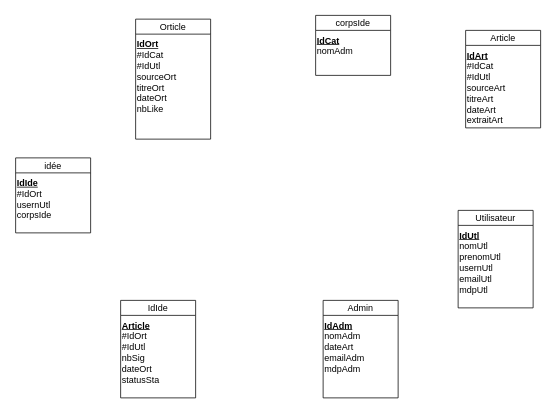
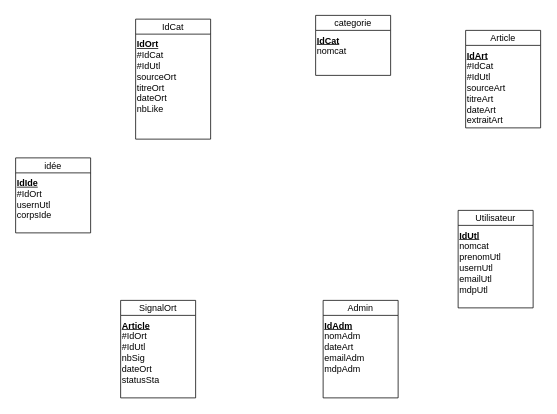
  <mxCell id="0" />
  <mxCell id="1" parent="0" />
  <mxCell id="2" value="Utilisateur" style="swimlane;fontStyle=0;childLayout=stackLayout;horizontal=1;startSize=20;fillColor=#ffffff;horizontalStack=0;resizeParent=1;resizeParentMax=0;resizeLast=0;collapsible=0;marginBottom=0;swimlaneFillColor=#ffffff;verticalAlign=middle;labelPosition=center;verticalLabelPosition=middle;align=center;" vertex="1" parent="1"><mxGeometry x="610" y="280" width="100" height="130" as="geometry" /></mxCell>
- <mxCell id="3" value="&lt;b&gt;&lt;u&gt;IdUtl&lt;br&gt;&lt;/u&gt;&lt;/b&gt;nomUtl&lt;br&gt;prenomUtl&lt;br&gt;usernUtl&lt;br&gt;emailUtl&lt;br&gt;mdpUtl" style="text;html=1;strokeColor=none;fillColor=none;align=left;verticalAlign=top;whiteSpace=wrap;rounded=0;" vertex="1" parent="2"><mxGeometry y="20" width="100" height="110" as="geometry" /></mxCell>
+ <mxCell id="3" value="&lt;b&gt;&lt;u&gt;IdUtl&lt;br&gt;&lt;/u&gt;&lt;/b&gt;nomcat&lt;br&gt;prenomUtl&lt;br&gt;usernUtl&lt;br&gt;emailUtl&lt;br&gt;mdpUtl" style="text;html=1;strokeColor=none;fillColor=none;align=left;verticalAlign=top;whiteSpace=wrap;rounded=0;" vertex="1" parent="2"><mxGeometry y="20" width="100" height="110" as="geometry" /></mxCell>
  <mxCell id="4" value="Admin" style="swimlane;fontStyle=0;childLayout=stackLayout;horizontal=1;startSize=20;fillColor=#ffffff;horizontalStack=0;resizeParent=1;resizeParentMax=0;resizeLast=0;collapsible=0;marginBottom=0;swimlaneFillColor=#ffffff;verticalAlign=middle;labelPosition=center;verticalLabelPosition=middle;align=center;" vertex="1" parent="1"><mxGeometry x="430" y="400" width="100" height="130" as="geometry" /></mxCell>
  <mxCell id="5" value="&lt;b&gt;&lt;u&gt;IdAdm&lt;br&gt;&lt;/u&gt;&lt;/b&gt;nomAdm&lt;br&gt;dateArt&lt;br&gt;emailAdm&lt;br&gt;mdpAdm" style="text;html=1;strokeColor=none;fillColor=none;align=left;verticalAlign=top;whiteSpace=wrap;rounded=0;" vertex="1" parent="4"><mxGeometry y="20" width="100" height="110" as="geometry" /></mxCell>
- <mxCell id="6" value="Orticle" style="swimlane;fontStyle=0;childLayout=stackLayout;horizontal=1;startSize=20;fillColor=#ffffff;horizontalStack=0;resizeParent=1;resizeParentMax=0;resizeLast=0;collapsible=0;marginBottom=0;swimlaneFillColor=#ffffff;verticalAlign=middle;labelPosition=center;verticalLabelPosition=middle;align=center;" vertex="1" parent="1"><mxGeometry x="180" y="25" width="100" height="160" as="geometry" /></mxCell>
+ <mxCell id="6" value="IdCat" style="swimlane;fontStyle=0;childLayout=stackLayout;horizontal=1;startSize=20;fillColor=#ffffff;horizontalStack=0;resizeParent=1;resizeParentMax=0;resizeLast=0;collapsible=0;marginBottom=0;swimlaneFillColor=#ffffff;verticalAlign=middle;labelPosition=center;verticalLabelPosition=middle;align=center;" vertex="1" parent="1"><mxGeometry x="180" y="25" width="100" height="160" as="geometry" /></mxCell>
  <mxCell id="7" value="&lt;b&gt;&lt;u&gt;IdOrt&lt;br&gt;&lt;/u&gt;&lt;/b&gt;#IdCat&lt;br&gt;#IdUtl&lt;b&gt;&lt;u&gt;&lt;br&gt;&lt;/u&gt;&lt;/b&gt;sourceOrt&lt;br&gt;titreOrt&lt;br&gt;dateOrt&lt;br&gt;nbLike" style="text;html=1;strokeColor=none;fillColor=none;align=left;verticalAlign=top;whiteSpace=wrap;rounded=0;" vertex="1" parent="6"><mxGeometry y="20" width="100" height="140" as="geometry" /></mxCell>
  <mxCell id="8" value="Article" style="swimlane;fontStyle=0;childLayout=stackLayout;horizontal=1;startSize=20;fillColor=#ffffff;horizontalStack=0;resizeParent=1;resizeParentMax=0;resizeLast=0;collapsible=0;marginBottom=0;swimlaneFillColor=#ffffff;verticalAlign=middle;labelPosition=center;verticalLabelPosition=middle;align=center;" vertex="1" parent="1"><mxGeometry x="620" y="40" width="100" height="130" as="geometry" /></mxCell>
  <mxCell id="9" value="&lt;b&gt;&lt;u&gt;IdArt&lt;br&gt;&lt;/u&gt;&lt;/b&gt;#IdCat&lt;br&gt;#IdUtl&lt;br&gt;sourceArt&lt;br&gt;titreArt&lt;br&gt;dateArt&lt;br&gt;extraitArt" style="text;html=1;strokeColor=none;fillColor=none;align=left;verticalAlign=top;whiteSpace=wrap;rounded=0;" vertex="1" parent="8"><mxGeometry y="20" width="100" height="110" as="geometry" /></mxCell>
- <mxCell id="10" value="corpsIde" style="swimlane;fontStyle=0;childLayout=stackLayout;horizontal=1;startSize=20;fillColor=#ffffff;horizontalStack=0;resizeParent=1;resizeParentMax=0;resizeLast=0;collapsible=0;marginBottom=0;swimlaneFillColor=#ffffff;verticalAlign=middle;labelPosition=center;verticalLabelPosition=middle;align=center;" vertex="1" parent="1"><mxGeometry x="420" y="20" width="100" height="80" as="geometry" /></mxCell>
- <mxCell id="11" value="&lt;b&gt;&lt;u&gt;IdCat&lt;br&gt;&lt;/u&gt;&lt;/b&gt;nomAdm" style="text;html=1;strokeColor=none;fillColor=none;align=left;verticalAlign=top;whiteSpace=wrap;rounded=0;" vertex="1" parent="10"><mxGeometry y="20" width="100" height="60" as="geometry" /></mxCell>
- <mxCell id="12" value="IdIde" style="swimlane;fontStyle=0;childLayout=stackLayout;horizontal=1;startSize=20;fillColor=#ffffff;horizontalStack=0;resizeParent=1;resizeParentMax=0;resizeLast=0;collapsible=0;marginBottom=0;swimlaneFillColor=#ffffff;verticalAlign=middle;labelPosition=center;verticalLabelPosition=middle;align=center;" vertex="1" parent="1"><mxGeometry x="160" y="400" width="100" height="130" as="geometry" /></mxCell>
+ <mxCell id="10" value="categorie" style="swimlane;fontStyle=0;childLayout=stackLayout;horizontal=1;startSize=20;fillColor=#ffffff;horizontalStack=0;resizeParent=1;resizeParentMax=0;resizeLast=0;collapsible=0;marginBottom=0;swimlaneFillColor=#ffffff;verticalAlign=middle;labelPosition=center;verticalLabelPosition=middle;align=center;" vertex="1" parent="1"><mxGeometry x="420" y="20" width="100" height="80" as="geometry" /></mxCell>
+ <mxCell id="11" value="&lt;b&gt;&lt;u&gt;IdCat&lt;br&gt;&lt;/u&gt;&lt;/b&gt;nomcat" style="text;html=1;strokeColor=none;fillColor=none;align=left;verticalAlign=top;whiteSpace=wrap;rounded=0;" vertex="1" parent="10"><mxGeometry y="20" width="100" height="60" as="geometry" /></mxCell>
+ <mxCell id="12" value="SignalOrt" style="swimlane;fontStyle=0;childLayout=stackLayout;horizontal=1;startSize=20;fillColor=#ffffff;horizontalStack=0;resizeParent=1;resizeParentMax=0;resizeLast=0;collapsible=0;marginBottom=0;swimlaneFillColor=#ffffff;verticalAlign=middle;labelPosition=center;verticalLabelPosition=middle;align=center;" vertex="1" parent="1"><mxGeometry x="160" y="400" width="100" height="130" as="geometry" /></mxCell>
  <mxCell id="13" value="&lt;u style=&quot;font-weight: bold&quot;&gt;Article&lt;/u&gt;&lt;br&gt;#IdOrt&lt;br&gt;#IdUtl&lt;br&gt;nbSig&lt;br&gt;dateOrt&lt;br&gt;statusSta" style="text;html=1;strokeColor=none;fillColor=none;align=left;verticalAlign=top;whiteSpace=wrap;rounded=0;" vertex="1" parent="12"><mxGeometry y="20" width="100" height="110" as="geometry" /></mxCell>
  <mxCell id="14" value="idée" style="swimlane;fontStyle=0;childLayout=stackLayout;horizontal=1;startSize=20;fillColor=#ffffff;horizontalStack=0;resizeParent=1;resizeParentMax=0;resizeLast=0;collapsible=0;marginBottom=0;swimlaneFillColor=#ffffff;verticalAlign=middle;labelPosition=center;verticalLabelPosition=middle;align=center;" vertex="1" parent="1"><mxGeometry x="20" y="210" width="100" height="100" as="geometry" /></mxCell>
  <mxCell id="15" value="&lt;b&gt;&lt;u&gt;IdIde&lt;br&gt;&lt;/u&gt;&lt;/b&gt;#IdOrt&lt;br&gt;usernUtl&lt;br&gt;corpsIde&lt;br&gt;" style="text;html=1;strokeColor=none;fillColor=none;align=left;verticalAlign=top;whiteSpace=wrap;rounded=0;" vertex="1" parent="14"><mxGeometry y="20" width="100" height="80" as="geometry" /></mxCell>
